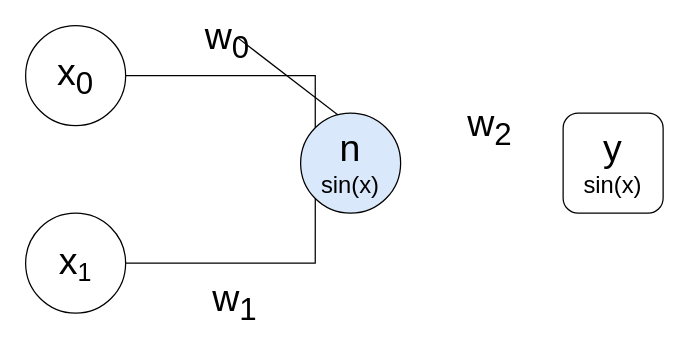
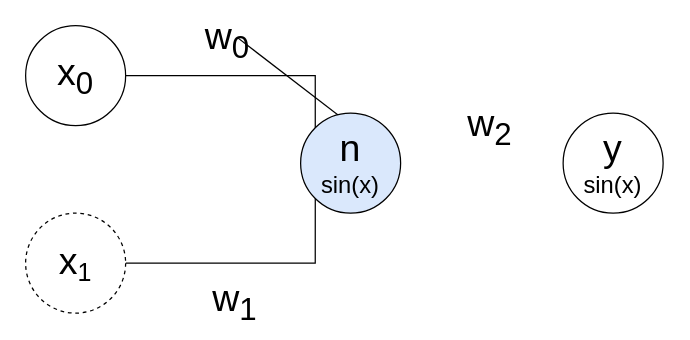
  <mxCell id="0" />
  <mxCell id="1" parent="0" />
  <mxCell id="2" style="edgeStyle=orthogonalEdgeStyle;rounded=0;orthogonalLoop=1;jettySize=auto;html=1;exitX=1;exitY=0.5;exitDx=0;exitDy=0;entryX=0;entryY=0;entryDx=0;entryDy=0;endArrow=none;endFill=0;" edge="1" parent="1" source="4" target="8"><mxGeometry relative="1" as="geometry"><Array as="points"><mxPoint x="252" y="60" /></Array></mxGeometry></mxCell>
  <mxCell id="3" value="w&lt;sub&gt;0&lt;/sub&gt;" style="edgeLabel;html=1;align=center;verticalAlign=middle;resizable=0;points=[];fontSize=30;" vertex="1" connectable="0" parent="2"><mxGeometry x="-0.152" y="1" relative="1" as="geometry"><mxPoint x="-2" y="-29" as="offset" /></mxGeometry></mxCell>
  <mxCell id="4" value="&lt;font style=&quot;font-size: 30px&quot;&gt;x&lt;sub&gt;0&lt;/sub&gt;&lt;/font&gt;" style="ellipse;whiteSpace=wrap;html=1;aspect=fixed;" vertex="1" parent="1"><mxGeometry x="20" y="20" width="80" height="80" as="geometry" /></mxCell>
  <mxCell id="5" style="edgeStyle=orthogonalEdgeStyle;rounded=0;orthogonalLoop=1;jettySize=auto;html=1;exitX=1;exitY=0.5;exitDx=0;exitDy=0;entryX=0;entryY=1;entryDx=0;entryDy=0;endArrow=none;endFill=0;" edge="1" parent="1" source="6" target="8"><mxGeometry relative="1" as="geometry"><Array as="points"><mxPoint x="252" y="210" /></Array></mxGeometry></mxCell>
- <mxCell id="6" value="&lt;font style=&quot;font-size: 30px&quot;&gt;x&lt;/font&gt;&lt;font size=&quot;5&quot;&gt;&lt;sub&gt;1&lt;/sub&gt;&lt;/font&gt;" style="ellipse;whiteSpace=wrap;html=1;aspect=fixed;" vertex="1" parent="1"><mxGeometry x="20" y="170" width="80" height="80" as="geometry" /></mxCell>
+ <mxCell id="6" value="&lt;font style=&quot;font-size: 30px&quot;&gt;x&lt;/font&gt;&lt;font size=&quot;5&quot;&gt;&lt;sub&gt;1&lt;/sub&gt;&lt;/font&gt;" style="ellipse;whiteSpace=wrap;html=1;aspect=fixed;dashed=1;" vertex="1" parent="1"><mxGeometry x="20" y="170" width="80" height="80" as="geometry" /></mxCell>
  <mxCell id="7" style="edgeStyle=orthogonalEdgeStyle;rounded=0;orthogonalLoop=1;jettySize=auto;html=1;exitX=1;exitY=0.5;exitDx=0;exitDy=0;endArrow=none;endFill=0;fontSize=30;" edge="1" parent="1" source="8" target="10"><mxGeometry relative="1" as="geometry" /></mxCell>
  <mxCell id="8" value="&lt;span style=&quot;font-size: 30px&quot;&gt;n&lt;/span&gt;&lt;br&gt;&lt;font style=&quot;font-size: 19px&quot;&gt;sin(x&lt;font style=&quot;font-size: 19px&quot;&gt;)&lt;/font&gt;&lt;/font&gt;" style="ellipse;whiteSpace=wrap;html=1;aspect=fixed;fillColor=#dae8fc;" vertex="1" parent="1"><mxGeometry x="240" y="90" width="80" height="80" as="geometry" /></mxCell>
- <mxCell id="9" value="&lt;span style=&quot;font-size: 30px&quot;&gt;y&lt;/span&gt;&lt;br&gt;&lt;font style=&quot;font-size: 19px&quot;&gt;sin(x)&lt;/font&gt;" style="whiteSpace=wrap;html=1;aspect=fixed;rounded=1;" vertex="1" parent="1"><mxGeometry x="450" y="90" width="80" height="80" as="geometry" /></mxCell>
+ <mxCell id="9" value="&lt;span style=&quot;font-size: 30px&quot;&gt;y&lt;/span&gt;&lt;br&gt;&lt;font style=&quot;font-size: 19px&quot;&gt;sin(x)&lt;/font&gt;" style="ellipse;whiteSpace=wrap;html=1;aspect=fixed;" vertex="1" parent="1"><mxGeometry x="450" y="90" width="80" height="80" as="geometry" /></mxCell>
  <mxCell id="10" value="&lt;font style=&quot;font-size: 30px&quot;&gt;w&lt;sub&gt;1&lt;/sub&gt;&lt;/font&gt;" style="edgeLabel;html=1;align=center;verticalAlign=middle;resizable=0;points=[];fontSize=30;" vertex="1" connectable="0" parent="1"><mxGeometry x="190" y="30" as="geometry"><mxPoint x="-4" y="210" as="offset" /></mxGeometry></mxCell>
  <mxCell id="11" value="w&lt;sub&gt;2&lt;/sub&gt;" style="edgeLabel;html=1;align=center;verticalAlign=middle;resizable=0;points=[];fontSize=30;" vertex="1" connectable="0" parent="1"><mxGeometry x="390" y="100" as="geometry" /></mxCell>
